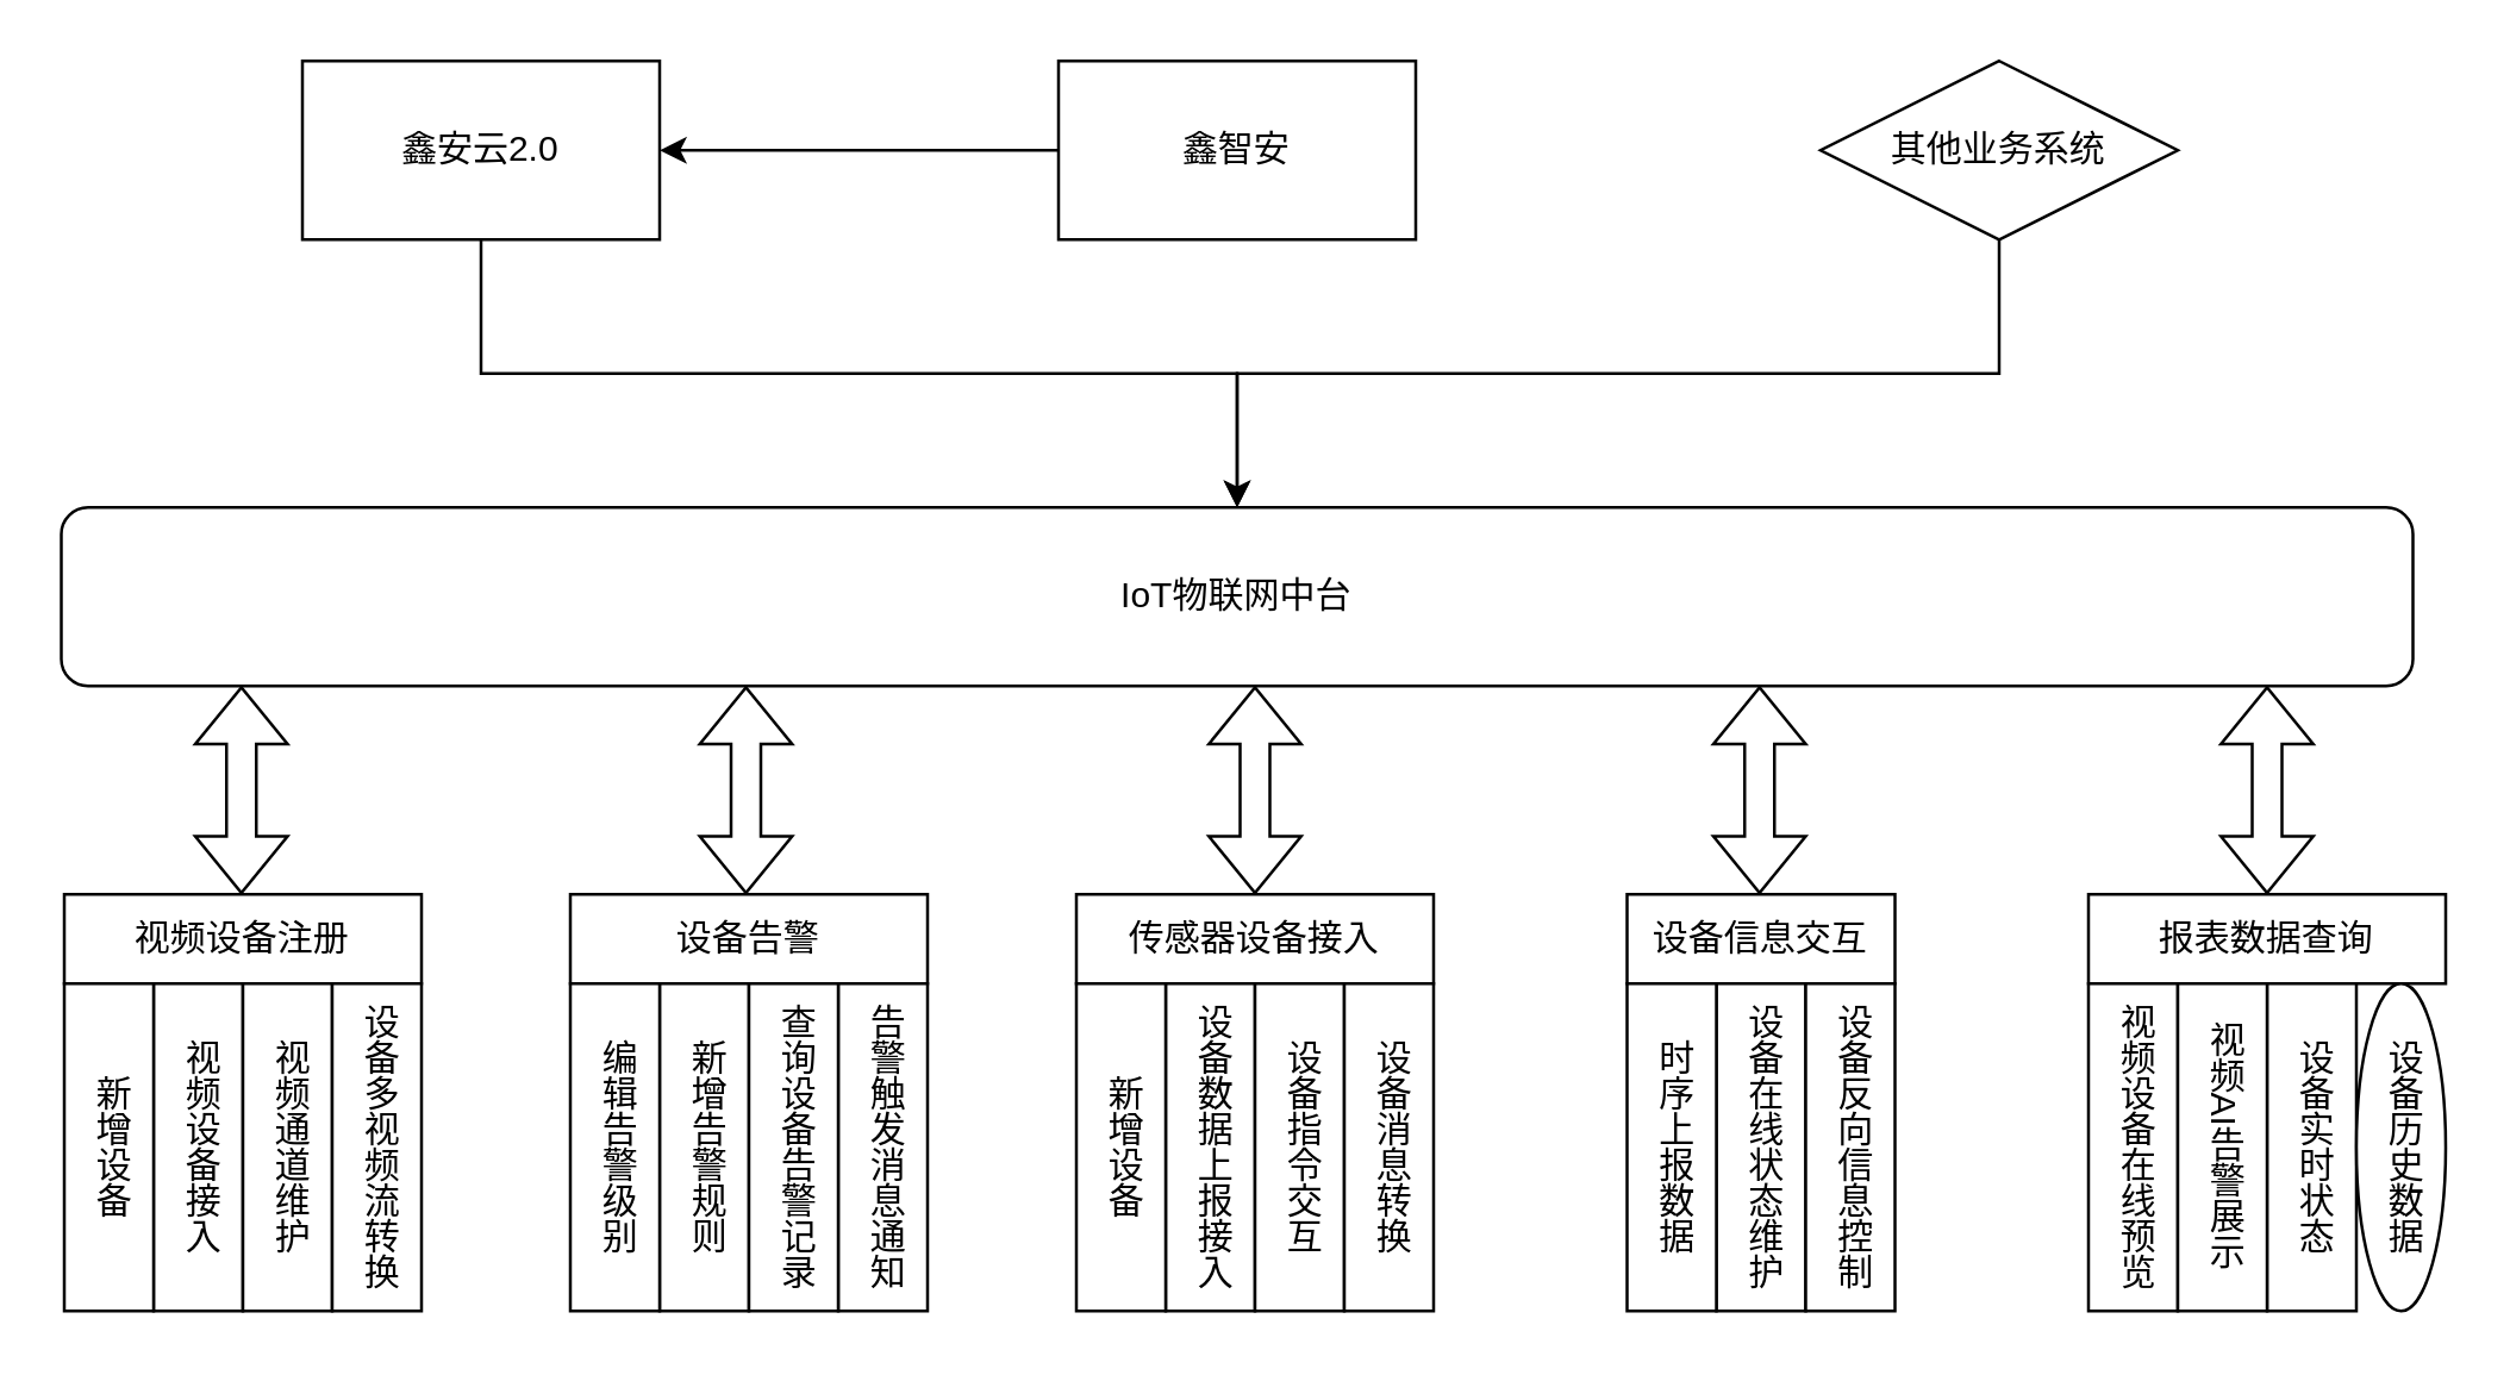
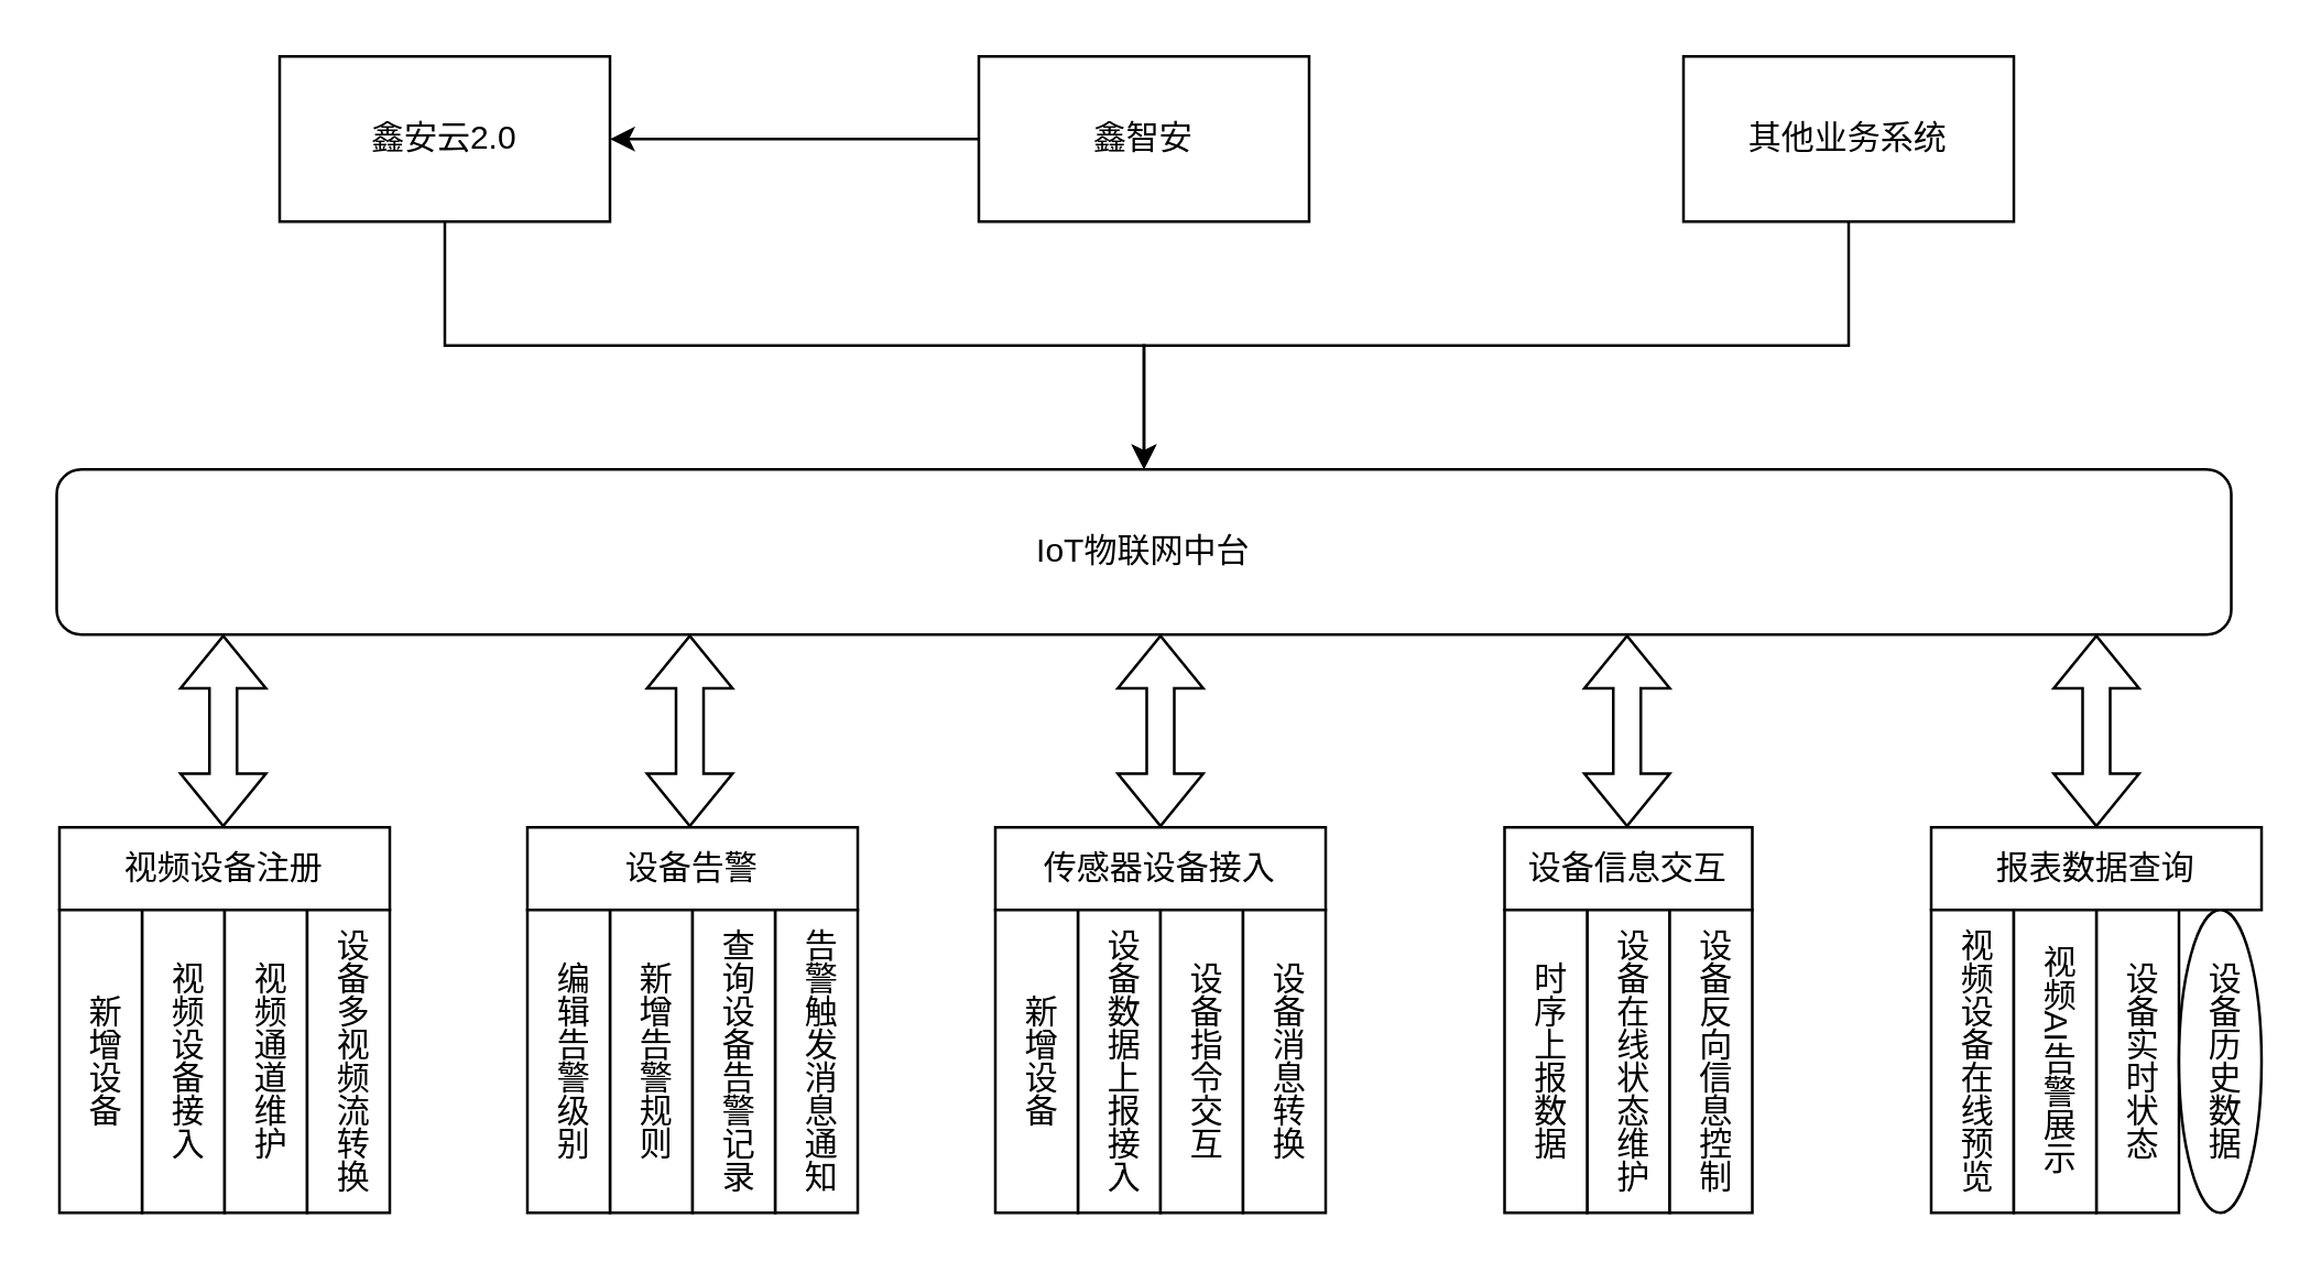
  <mxCell id="0" />
  <mxCell id="1" parent="0" />
  <mxCell id="2" value="IoT物联网中台" style="rounded=1;whiteSpace=wrap;html=1;" parent="1" vertex="1"><mxGeometry x="20" y="170" width="790" height="60" as="geometry" /></mxCell>
  <mxCell id="3" style="edgeStyle=orthogonalEdgeStyle;rounded=0;orthogonalLoop=1;jettySize=auto;html=1;entryX=0.5;entryY=0;entryDx=0;entryDy=0;" parent="1" source="4" target="2" edge="1"><mxGeometry relative="1" as="geometry" /></mxCell>
  <mxCell id="4" value="鑫安云2.0" style="rounded=0;whiteSpace=wrap;html=1;" parent="1" vertex="1"><mxGeometry x="101" y="20" width="120" height="60" as="geometry" /></mxCell>
  <mxCell id="5" style="edgeStyle=orthogonalEdgeStyle;rounded=0;orthogonalLoop=1;jettySize=auto;html=1;" parent="1" source="6" target="4" edge="1"><mxGeometry relative="1" as="geometry" /></mxCell>
  <mxCell id="6" value="鑫智安" style="rounded=0;whiteSpace=wrap;html=1;" parent="1" vertex="1"><mxGeometry x="355" y="20" width="120" height="60" as="geometry" /></mxCell>
  <mxCell id="7" style="edgeStyle=orthogonalEdgeStyle;rounded=0;orthogonalLoop=1;jettySize=auto;html=1;" parent="1" source="8" target="2" edge="1"><mxGeometry relative="1" as="geometry" /></mxCell>
- <mxCell id="8" value="其他业务系统" style="rhombus;whiteSpace=wrap;html=1;" parent="1" vertex="1"><mxGeometry x="611" y="20" width="120" height="60" as="geometry" /></mxCell>
+ <mxCell id="8" value="其他业务系统" style="rounded=0;whiteSpace=wrap;html=1;" parent="1" vertex="1"><mxGeometry x="611" y="20" width="120" height="60" as="geometry" /></mxCell>
  <mxCell id="9" value="" style="group" parent="1" vertex="1" connectable="0"><mxGeometry x="21" y="230" width="800" height="210" as="geometry" /></mxCell>
  <mxCell id="10" value="" style="group" parent="9" vertex="1" connectable="0"><mxGeometry width="120" height="210" as="geometry" /></mxCell>
  <mxCell id="11" value="" style="shape=flexArrow;endArrow=classic;startArrow=classic;html=1;rounded=0;" parent="10" edge="1"><mxGeometry width="100" height="100" relative="1" as="geometry"><mxPoint x="59.5" y="70" as="sourcePoint" /><mxPoint x="59.5" as="targetPoint" /></mxGeometry></mxCell>
  <mxCell id="12" value="视频设备注册" style="rounded=0;whiteSpace=wrap;html=1;" parent="10" vertex="1"><mxGeometry y="70" width="120" height="30" as="geometry" /></mxCell>
  <mxCell id="13" value="视频设备接入" style="rounded=0;whiteSpace=wrap;html=1;textDirection=vertical-lr;" parent="10" vertex="1"><mxGeometry x="30" y="100" width="30" height="110" as="geometry" /></mxCell>
  <mxCell id="14" value="视频通道维护" style="rounded=0;whiteSpace=wrap;html=1;textDirection=vertical-lr;" parent="10" vertex="1"><mxGeometry x="60" y="100" width="30" height="110" as="geometry" /></mxCell>
  <mxCell id="15" value="新增设备" style="rounded=0;whiteSpace=wrap;html=1;textDirection=vertical-lr;" parent="10" vertex="1"><mxGeometry y="100" width="30" height="110" as="geometry" /></mxCell>
  <mxCell id="16" value="设备多视频流转换" style="rounded=0;whiteSpace=wrap;html=1;textDirection=vertical-lr;" parent="10" vertex="1"><mxGeometry x="90" y="100" width="30" height="110" as="geometry" /></mxCell>
  <mxCell id="17" value="" style="group" parent="9" vertex="1" connectable="0"><mxGeometry x="170" width="120" height="210" as="geometry" /></mxCell>
  <mxCell id="18" value="" style="shape=flexArrow;endArrow=classic;startArrow=classic;html=1;rounded=0;" parent="17" edge="1"><mxGeometry width="100" height="100" relative="1" as="geometry"><mxPoint x="59" y="70" as="sourcePoint" /><mxPoint x="59" as="targetPoint" /></mxGeometry></mxCell>
  <mxCell id="19" value="设备告警" style="rounded=0;whiteSpace=wrap;html=1;" parent="17" vertex="1"><mxGeometry y="70" width="120" height="30" as="geometry" /></mxCell>
  <mxCell id="20" value="新增告警规则" style="rounded=0;whiteSpace=wrap;html=1;textDirection=vertical-lr;" parent="17" vertex="1"><mxGeometry x="30" y="100" width="30" height="110" as="geometry" /></mxCell>
  <mxCell id="21" value="告警触发消息通知" style="rounded=0;whiteSpace=wrap;html=1;textDirection=vertical-lr;" parent="17" vertex="1"><mxGeometry x="90" y="100" width="30" height="110" as="geometry" /></mxCell>
  <mxCell id="22" value="编辑告警级别" style="rounded=0;whiteSpace=wrap;html=1;textDirection=vertical-lr;" parent="17" vertex="1"><mxGeometry y="100" width="30" height="110" as="geometry" /></mxCell>
  <mxCell id="23" value="查询设备告警记录" style="rounded=0;whiteSpace=wrap;html=1;textDirection=vertical-lr;" parent="17" vertex="1"><mxGeometry x="60" y="100" width="30" height="110" as="geometry" /></mxCell>
  <mxCell id="24" value="" style="group" parent="9" vertex="1" connectable="0"><mxGeometry x="340" width="120" height="210" as="geometry" /></mxCell>
  <mxCell id="25" value="" style="shape=flexArrow;endArrow=classic;startArrow=classic;html=1;rounded=0;" parent="24" edge="1"><mxGeometry width="100" height="100" relative="1" as="geometry"><mxPoint x="60" y="70" as="sourcePoint" /><mxPoint x="60" as="targetPoint" /></mxGeometry></mxCell>
  <mxCell id="26" value="传感器设备接入" style="rounded=0;whiteSpace=wrap;html=1;" parent="24" vertex="1"><mxGeometry y="70" width="120" height="30" as="geometry" /></mxCell>
  <mxCell id="27" value="设备数据上报接入" style="rounded=0;whiteSpace=wrap;html=1;textDirection=vertical-lr;" parent="24" vertex="1"><mxGeometry x="30" y="100" width="30" height="110" as="geometry" /></mxCell>
  <mxCell id="28" value="设备指令交互" style="rounded=0;whiteSpace=wrap;html=1;textDirection=vertical-lr;" parent="24" vertex="1"><mxGeometry x="60" y="100" width="30" height="110" as="geometry" /></mxCell>
  <mxCell id="29" value="新增设备" style="rounded=0;whiteSpace=wrap;html=1;textDirection=vertical-lr;" parent="24" vertex="1"><mxGeometry y="100" width="30" height="110" as="geometry" /></mxCell>
  <mxCell id="30" value="设备消息转换" style="rounded=0;whiteSpace=wrap;html=1;textDirection=vertical-lr;" parent="24" vertex="1"><mxGeometry x="90" y="100" width="30" height="110" as="geometry" /></mxCell>
  <mxCell id="31" value="" style="group" parent="9" vertex="1" connectable="0"><mxGeometry x="525" width="90" height="210" as="geometry" /></mxCell>
  <mxCell id="32" value="" style="shape=flexArrow;endArrow=classic;startArrow=classic;html=1;rounded=0;" parent="31" edge="1"><mxGeometry width="100" height="100" relative="1" as="geometry"><mxPoint x="44.5" y="70" as="sourcePoint" /><mxPoint x="44.5" as="targetPoint" /></mxGeometry></mxCell>
  <mxCell id="33" value="设备信息交互" style="rounded=0;whiteSpace=wrap;html=1;" parent="31" vertex="1"><mxGeometry y="70" width="90" height="30" as="geometry" /></mxCell>
  <mxCell id="34" value="设备在线状态维护" style="rounded=0;whiteSpace=wrap;html=1;textDirection=vertical-lr;" parent="31" vertex="1"><mxGeometry x="30" y="100" width="30" height="110" as="geometry" /></mxCell>
  <mxCell id="35" value="设备反向信息控制" style="rounded=0;whiteSpace=wrap;html=1;textDirection=vertical-lr;" parent="31" vertex="1"><mxGeometry x="60" y="100" width="30" height="110" as="geometry" /></mxCell>
  <mxCell id="36" value="时序上报数据" style="rounded=0;whiteSpace=wrap;html=1;textDirection=vertical-lr;" parent="31" vertex="1"><mxGeometry y="100" width="30" height="110" as="geometry" /></mxCell>
  <mxCell id="37" value="" style="group" parent="9" vertex="1" connectable="0"><mxGeometry x="680" width="120" height="210" as="geometry" /></mxCell>
  <mxCell id="38" value="" style="shape=flexArrow;endArrow=classic;startArrow=classic;html=1;rounded=0;" parent="37" edge="1"><mxGeometry width="100" height="100" relative="1" as="geometry"><mxPoint x="60" y="70" as="sourcePoint" /><mxPoint x="60" as="targetPoint" /></mxGeometry></mxCell>
  <mxCell id="39" value="报表数据查询" style="rounded=0;whiteSpace=wrap;html=1;" parent="37" vertex="1"><mxGeometry y="70" width="120" height="30" as="geometry" /></mxCell>
  <mxCell id="40" value="设备实时状态" style="rounded=0;whiteSpace=wrap;html=1;textDirection=vertical-lr;" parent="37" vertex="1"><mxGeometry x="60" y="100" width="30" height="110" as="geometry" /></mxCell>
  <mxCell id="41" value="设备历史数据" style="ellipse;whiteSpace=wrap;html=1;textDirection=vertical-lr;" parent="37" vertex="1"><mxGeometry x="90" y="100" width="30" height="110" as="geometry" /></mxCell>
  <mxCell id="42" value="视频设备在线预览" style="rounded=0;whiteSpace=wrap;html=1;textDirection=vertical-lr;" parent="37" vertex="1"><mxGeometry y="100" width="30" height="110" as="geometry" /></mxCell>
  <mxCell id="43" value="视频AI告警展示" style="rounded=0;whiteSpace=wrap;html=1;textDirection=vertical-lr;" parent="37" vertex="1"><mxGeometry x="30" y="100" width="30" height="110" as="geometry" /></mxCell>
